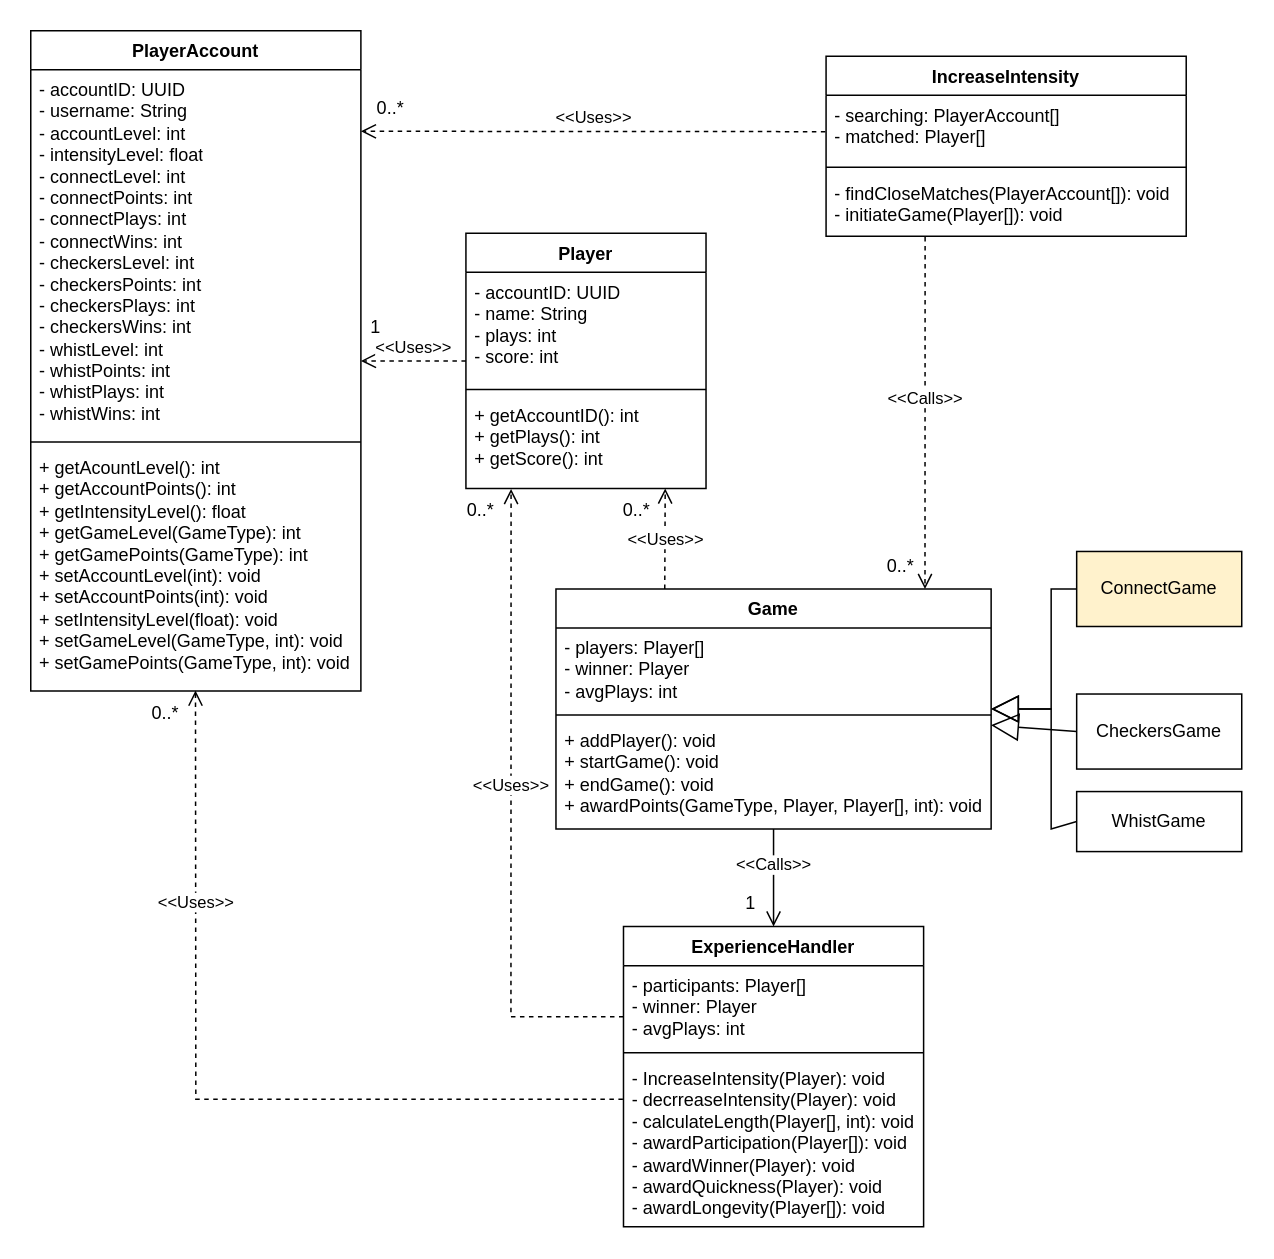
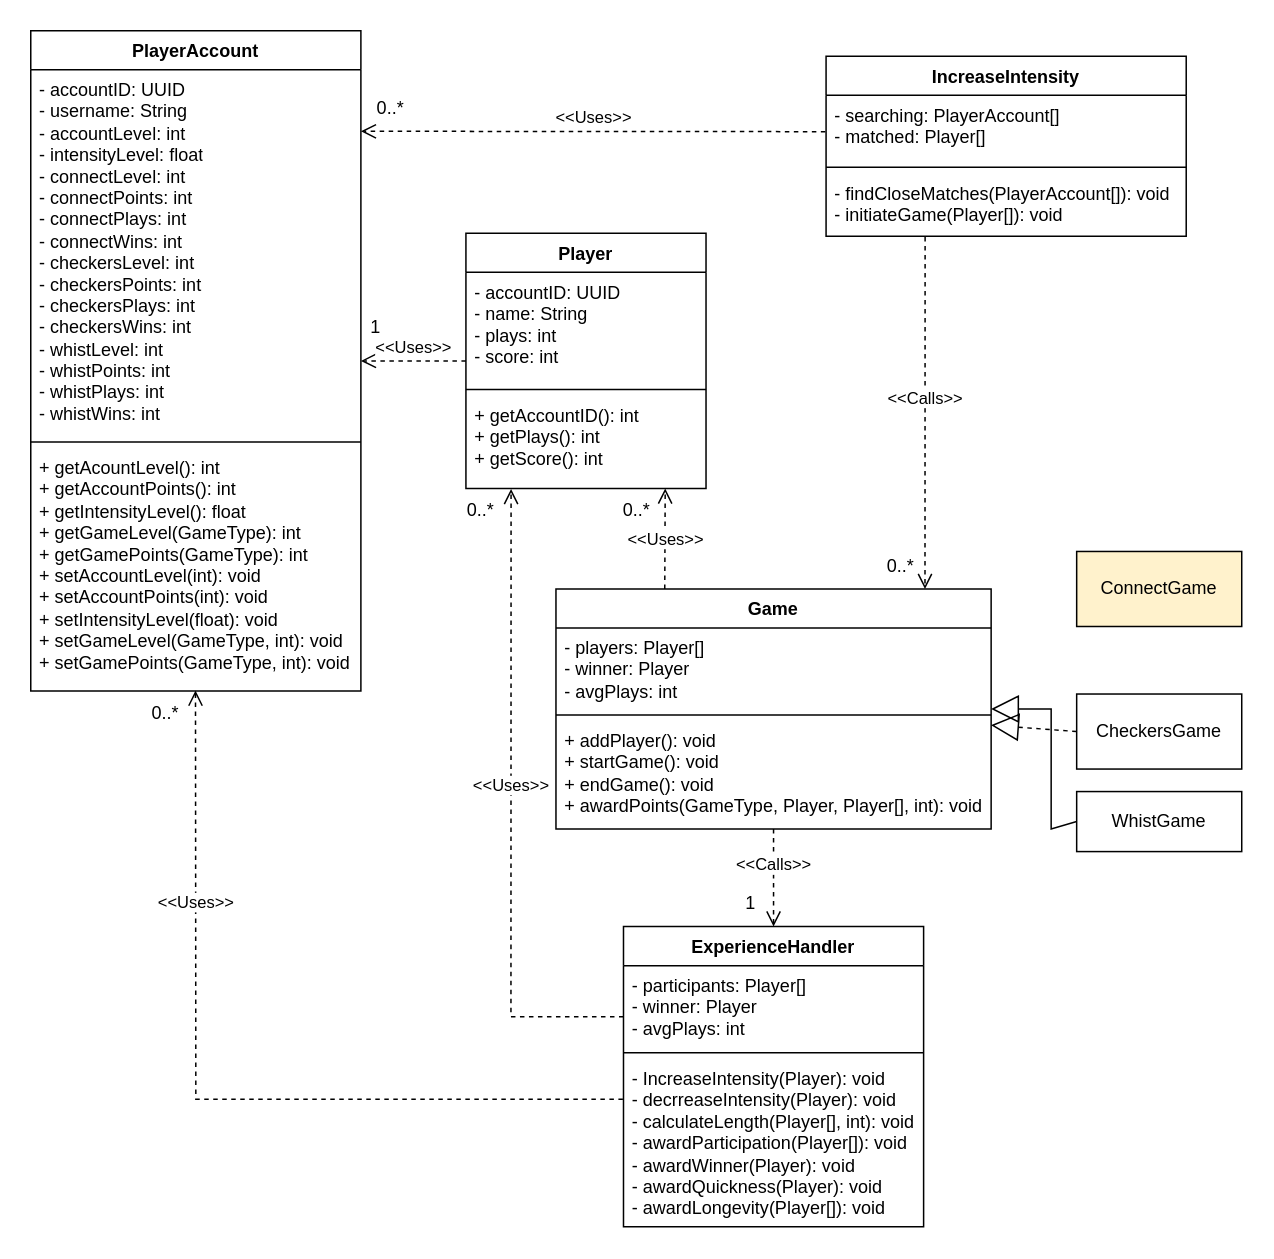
  <mxCell id="0" />
  <mxCell id="1" parent="0" />
  <mxCell id="2" value="Player" style="swimlane;fontStyle=1;align=center;verticalAlign=top;childLayout=stackLayout;horizontal=1;startSize=26;horizontalStack=0;resizeParent=1;resizeParentMax=0;resizeLast=0;collapsible=1;marginBottom=0;whiteSpace=wrap;html=1;" vertex="1" parent="1"><mxGeometry x="310" y="155" width="160" height="170" as="geometry" /></mxCell>
  <mxCell id="3" value="- accountID: UUID&lt;div&gt;- name: String&lt;/div&gt;&lt;div&gt;- plays: int&lt;/div&gt;&lt;div&gt;- score: int&lt;/div&gt;" style="text;strokeColor=none;fillColor=none;align=left;verticalAlign=top;spacingLeft=4;spacingRight=4;overflow=hidden;rotatable=0;points=[[0,0.5],[1,0.5]];portConstraint=eastwest;whiteSpace=wrap;html=1;" vertex="1" parent="2"><mxGeometry y="26" width="160" height="74" as="geometry" /></mxCell>
  <mxCell id="4" value="" style="line;strokeWidth=1;fillColor=none;align=left;verticalAlign=middle;spacingTop=-1;spacingLeft=3;spacingRight=3;rotatable=0;labelPosition=right;points=[];portConstraint=eastwest;strokeColor=inherit;" vertex="1" parent="2"><mxGeometry y="100" width="160" height="8" as="geometry" /></mxCell>
  <mxCell id="5" value="+ getAccountID(): int&lt;div&gt;&lt;span style=&quot;background-color: transparent; color: light-dark(rgb(0, 0, 0), rgb(255, 255, 255));&quot;&gt;+ getPlays(): int&lt;/span&gt;&lt;br&gt;&lt;/div&gt;&lt;div&gt;+ getScore(): int&lt;br&gt;&lt;/div&gt;" style="text;strokeColor=none;fillColor=none;align=left;verticalAlign=top;spacingLeft=4;spacingRight=4;overflow=hidden;rotatable=0;points=[[0,0.5],[1,0.5]];portConstraint=eastwest;whiteSpace=wrap;html=1;" vertex="1" parent="2"><mxGeometry y="108" width="160" height="62" as="geometry" /></mxCell>
  <mxCell id="6" value="Game" style="swimlane;fontStyle=1;align=center;verticalAlign=top;childLayout=stackLayout;horizontal=1;startSize=26;horizontalStack=0;resizeParent=1;resizeParentMax=0;resizeLast=0;collapsible=1;marginBottom=0;whiteSpace=wrap;html=1;" vertex="1" parent="1"><mxGeometry x="370" y="392" width="290" height="160" as="geometry" /></mxCell>
  <mxCell id="7" value="- players: Player[]&lt;div&gt;- winner: Player&lt;/div&gt;&lt;div&gt;- avgPlays: int&lt;/div&gt;" style="text;strokeColor=none;fillColor=none;align=left;verticalAlign=top;spacingLeft=4;spacingRight=4;overflow=hidden;rotatable=0;points=[[0,0.5],[1,0.5]];portConstraint=eastwest;whiteSpace=wrap;html=1;" vertex="1" parent="6"><mxGeometry y="26" width="290" height="54" as="geometry" /></mxCell>
  <mxCell id="8" value="" style="line;strokeWidth=1;fillColor=none;align=left;verticalAlign=middle;spacingTop=-1;spacingLeft=3;spacingRight=3;rotatable=0;labelPosition=right;points=[];portConstraint=eastwest;strokeColor=inherit;" vertex="1" parent="6"><mxGeometry y="80" width="290" height="8" as="geometry" /></mxCell>
  <mxCell id="9" value="&lt;div&gt;+ addPlayer(): void&lt;/div&gt;&lt;div&gt;+ startGame(): void&lt;/div&gt;&lt;div&gt;+ endGame(): void&lt;/div&gt;+ awardPoints(GameType, Player, Player[], int): void" style="text;strokeColor=none;fillColor=none;align=left;verticalAlign=top;spacingLeft=4;spacingRight=4;overflow=hidden;rotatable=0;points=[[0,0.5],[1,0.5]];portConstraint=eastwest;whiteSpace=wrap;html=1;" vertex="1" parent="6"><mxGeometry y="88" width="290" height="72" as="geometry" /></mxCell>
  <mxCell id="10" value="&amp;lt;&amp;lt;Uses&amp;gt;&amp;gt;" style="html=1;verticalAlign=bottom;endArrow=open;dashed=1;endSize=8;curved=0;rounded=0;exitX=0.25;exitY=0;exitDx=0;exitDy=0;entryX=0.83;entryY=1;entryDx=0;entryDy=0;entryPerimeter=0;" edge="1" parent="1" source="6" target="5"><mxGeometry x="-0.296" relative="1" as="geometry"><mxPoint x="390" y="434" as="sourcePoint" /><mxPoint x="443" y="327" as="targetPoint" /><mxPoint as="offset" /></mxGeometry></mxCell>
  <mxCell id="11" value="ExperienceHandler" style="swimlane;fontStyle=1;align=center;verticalAlign=top;childLayout=stackLayout;horizontal=1;startSize=26;horizontalStack=0;resizeParent=1;resizeParentMax=0;resizeLast=0;collapsible=1;marginBottom=0;whiteSpace=wrap;html=1;" vertex="1" parent="1"><mxGeometry x="415" y="617" width="200" height="200" as="geometry" /></mxCell>
  <mxCell id="12" value="&lt;div&gt;- participants: Player[]&lt;/div&gt;- winner: Player&lt;div&gt;- avgPlays: int&lt;br&gt;&lt;div&gt;&lt;br&gt;&lt;/div&gt;&lt;/div&gt;" style="text;strokeColor=none;fillColor=none;align=left;verticalAlign=top;spacingLeft=4;spacingRight=4;overflow=hidden;rotatable=0;points=[[0,0.5],[1,0.5]];portConstraint=eastwest;whiteSpace=wrap;html=1;" vertex="1" parent="11"><mxGeometry y="26" width="200" height="54" as="geometry" /></mxCell>
  <mxCell id="13" value="" style="line;strokeWidth=1;fillColor=none;align=left;verticalAlign=middle;spacingTop=-1;spacingLeft=3;spacingRight=3;rotatable=0;labelPosition=right;points=[];portConstraint=eastwest;strokeColor=inherit;" vertex="1" parent="11"><mxGeometry y="80" width="200" height="8" as="geometry" /></mxCell>
  <mxCell id="14" value="&lt;div&gt;- IncreaseIntensity(Player): void&lt;/div&gt;&lt;div&gt;- decrreaseIntensity(Player): void&lt;/div&gt;&lt;div&gt;- calculateLength(Player[], int): void&lt;/div&gt;- awardParticipation(Player[]): void&lt;div&gt;- awardWinner(Player): void&lt;/div&gt;&lt;div&gt;- awardQuickness(Player): void&lt;/div&gt;&lt;div&gt;- awardLongevity(Player[]): void&lt;/div&gt;" style="text;strokeColor=none;fillColor=none;align=left;verticalAlign=top;spacingLeft=4;spacingRight=4;overflow=hidden;rotatable=0;points=[[0,0.5],[1,0.5]];portConstraint=eastwest;whiteSpace=wrap;html=1;" vertex="1" parent="11"><mxGeometry y="88" width="200" height="112" as="geometry" /></mxCell>
  <mxCell id="15" value="&amp;lt;&amp;lt;Uses&amp;gt;&amp;gt;" style="html=1;verticalAlign=bottom;endArrow=open;dashed=1;endSize=8;curved=0;rounded=0;entryX=0.188;entryY=1.005;entryDx=0;entryDy=0;entryPerimeter=0;exitX=0;exitY=0.63;exitDx=0;exitDy=0;exitPerimeter=0;" edge="1" parent="1" source="12" target="5"><mxGeometry x="0.032" relative="1" as="geometry"><mxPoint x="390" y="677" as="sourcePoint" /><mxPoint x="340" y="327" as="targetPoint" /><Array as="points"><mxPoint x="340" y="677" /></Array><mxPoint as="offset" /></mxGeometry></mxCell>
- <mxCell id="16" value="&amp;lt;&amp;lt;Calls&amp;gt;&amp;gt;" style="html=1;verticalAlign=bottom;endArrow=open;dashed=0;endSize=8;curved=0;rounded=0;" edge="1" parent="1" source="6" target="11"><mxGeometry relative="1" as="geometry"><mxPoint x="430" y="482" as="sourcePoint" /><mxPoint x="310" y="482" as="targetPoint" /></mxGeometry></mxCell>
+ <mxCell id="16" value="&amp;lt;&amp;lt;Calls&amp;gt;&amp;gt;" style="html=1;verticalAlign=bottom;endArrow=open;dashed=1;endSize=8;curved=0;rounded=0;" edge="1" parent="1" source="6" target="11"><mxGeometry relative="1" as="geometry"><mxPoint x="430" y="482" as="sourcePoint" /><mxPoint x="310" y="482" as="targetPoint" /></mxGeometry></mxCell>
  <mxCell id="17" value="WhistGame" style="html=1;whiteSpace=wrap;" vertex="1" parent="1"><mxGeometry x="717" y="527" width="110" height="40" as="geometry" /></mxCell>
  <mxCell id="18" value="CheckersGame" style="html=1;whiteSpace=wrap;" vertex="1" parent="1"><mxGeometry x="717" y="462" width="110" height="50" as="geometry" /></mxCell>
  <mxCell id="19" value="ConnectGame" style="html=1;whiteSpace=wrap;fillColor=#fff2cc;" vertex="1" parent="1"><mxGeometry x="717" y="367" width="110" height="50" as="geometry" /></mxCell>
- <mxCell id="20" value="" style="endArrow=block;endSize=16;endFill=0;html=1;rounded=0;exitX=0;exitY=0.5;exitDx=0;exitDy=0;" edge="1" parent="1" source="18" target="6"><mxGeometry x="0.314" y="15" width="160" relative="1" as="geometry"><mxPoint x="620" y="497" as="sourcePoint" /><mxPoint x="780" y="497" as="targetPoint" /><mxPoint as="offset" /></mxGeometry></mxCell>
- <mxCell id="21" value="" style="endArrow=block;endSize=16;endFill=0;html=1;rounded=0;exitX=0;exitY=0.5;exitDx=0;exitDy=0;" edge="1" parent="1" source="19" target="6"><mxGeometry x="0.455" y="-25" width="160" relative="1" as="geometry"><mxPoint x="700" y="482" as="sourcePoint" /><mxPoint x="590" y="482" as="targetPoint" /><mxPoint as="offset" /><Array as="points"><mxPoint x="700" y="392" /><mxPoint x="700" y="472" /></Array></mxGeometry></mxCell>
+ <mxCell id="20" value="" style="endArrow=block;endSize=16;endFill=0;html=1;rounded=0;exitX=0;exitY=0.5;exitDx=0;exitDy=0;dashed=1;" edge="1" parent="1" source="18" target="6"><mxGeometry x="0.314" y="15" width="160" relative="1" as="geometry"><mxPoint x="620" y="497" as="sourcePoint" /><mxPoint x="780" y="497" as="targetPoint" /><mxPoint as="offset" /></mxGeometry></mxCell>
  <mxCell id="22" value="" style="endArrow=block;endSize=16;endFill=0;html=1;rounded=0;exitX=0;exitY=0.5;exitDx=0;exitDy=0;" edge="1" parent="1" source="17" target="6"><mxGeometry x="0.455" y="-25" width="160" relative="1" as="geometry"><mxPoint x="690" y="584" as="sourcePoint" /><mxPoint x="590" y="482" as="targetPoint" /><mxPoint as="offset" /><Array as="points"><mxPoint x="700" y="552" /><mxPoint x="700" y="472" /></Array></mxGeometry></mxCell>
  <mxCell id="23" value="IncreaseIntensity" style="swimlane;fontStyle=1;align=center;verticalAlign=top;childLayout=stackLayout;horizontal=1;startSize=26;horizontalStack=0;resizeParent=1;resizeParentMax=0;resizeLast=0;collapsible=1;marginBottom=0;whiteSpace=wrap;html=1;" vertex="1" parent="1"><mxGeometry x="550" y="37" width="240" height="120" as="geometry" /></mxCell>
  <mxCell id="24" value="&lt;div&gt;- searching: PlayerAccount[]&lt;/div&gt;&lt;div&gt;- matched: Player[]&lt;/div&gt;" style="text;strokeColor=none;fillColor=none;align=left;verticalAlign=top;spacingLeft=4;spacingRight=4;overflow=hidden;rotatable=0;points=[[0,0.5],[1,0.5]];portConstraint=eastwest;whiteSpace=wrap;html=1;" vertex="1" parent="23"><mxGeometry y="26" width="240" height="44" as="geometry" /></mxCell>
  <mxCell id="25" value="" style="line;strokeWidth=1;fillColor=none;align=left;verticalAlign=middle;spacingTop=-1;spacingLeft=3;spacingRight=3;rotatable=0;labelPosition=right;points=[];portConstraint=eastwest;strokeColor=inherit;" vertex="1" parent="23"><mxGeometry y="70" width="240" height="8" as="geometry" /></mxCell>
  <mxCell id="26" value="- findCloseMatches(PlayerAccount[]): void&lt;div&gt;- initiateGame(Player[]): void&lt;/div&gt;" style="text;strokeColor=none;fillColor=none;align=left;verticalAlign=top;spacingLeft=4;spacingRight=4;overflow=hidden;rotatable=0;points=[[0,0.5],[1,0.5]];portConstraint=eastwest;whiteSpace=wrap;html=1;" vertex="1" parent="23"><mxGeometry y="78" width="240" height="42" as="geometry" /></mxCell>
  <mxCell id="27" value="PlayerAccount" style="swimlane;fontStyle=1;align=center;verticalAlign=top;childLayout=stackLayout;horizontal=1;startSize=26;horizontalStack=0;resizeParent=1;resizeParentMax=0;resizeLast=0;collapsible=1;marginBottom=0;whiteSpace=wrap;html=1;" vertex="1" parent="1"><mxGeometry x="20" y="20" width="220" height="440" as="geometry" /></mxCell>
  <mxCell id="28" value="- accountID: UUID&lt;div&gt;- username: String&lt;/div&gt;&lt;div&gt;- accountLevel: int&lt;/div&gt;&lt;div&gt;- intensityLevel: float&lt;/div&gt;&lt;div&gt;- connectLevel: int&lt;/div&gt;&lt;div&gt;- connectPoints: int&lt;/div&gt;&lt;div&gt;- connectPlays: int&lt;/div&gt;&lt;div&gt;- connectWins: int&lt;/div&gt;&lt;div&gt;- checkersLevel: int&lt;/div&gt;&lt;div&gt;- checkersPoints: int&lt;/div&gt;&lt;div&gt;- checkersPlays: int&lt;/div&gt;&lt;div&gt;- checkersWins: int&lt;/div&gt;&lt;div&gt;- whistLevel: int&lt;/div&gt;&lt;div&gt;- whistPoints: int&lt;/div&gt;&lt;div&gt;- whistPlays: int&lt;/div&gt;&lt;div&gt;- whistWins: int&lt;/div&gt;&lt;div&gt;&lt;br&gt;&lt;/div&gt;&lt;div&gt;&lt;br&gt;&lt;/div&gt;" style="text;strokeColor=none;fillColor=none;align=left;verticalAlign=top;spacingLeft=4;spacingRight=4;overflow=hidden;rotatable=0;points=[[0,0.5],[1,0.5]];portConstraint=eastwest;whiteSpace=wrap;html=1;" vertex="1" parent="27"><mxGeometry y="26" width="220" height="244" as="geometry" /></mxCell>
  <mxCell id="29" value="" style="line;strokeWidth=1;fillColor=none;align=left;verticalAlign=middle;spacingTop=-1;spacingLeft=3;spacingRight=3;rotatable=0;labelPosition=right;points=[];portConstraint=eastwest;strokeColor=inherit;" vertex="1" parent="27"><mxGeometry y="270" width="220" height="8" as="geometry" /></mxCell>
  <mxCell id="30" value="+ getAcountLevel(): int&lt;div&gt;+ getAccountPoints(): int&lt;/div&gt;&lt;div&gt;+ getIntensityLevel(): float&lt;br&gt;&lt;div&gt;+ getGameLevel(GameType): int&lt;/div&gt;&lt;div&gt;+ getGamePoints(GameType): int&lt;/div&gt;&lt;div&gt;+ setAccountLevel(int): void&lt;/div&gt;&lt;div&gt;+ setAccountPoints(int): void&lt;/div&gt;&lt;div&gt;+ setIntensityLevel(float): void&lt;/div&gt;&lt;div&gt;+ setGameLevel(GameType, int): void&lt;/div&gt;&lt;div&gt;+ setGamePoints(GameType, int): void&lt;/div&gt;&lt;/div&gt;" style="text;strokeColor=none;fillColor=none;align=left;verticalAlign=top;spacingLeft=4;spacingRight=4;overflow=hidden;rotatable=0;points=[[0,0.5],[1,0.5]];portConstraint=eastwest;whiteSpace=wrap;html=1;" vertex="1" parent="27"><mxGeometry y="278" width="220" height="162" as="geometry" /></mxCell>
  <mxCell id="31" value="&amp;lt;&amp;lt;Uses&amp;gt;&amp;gt;" style="html=1;verticalAlign=bottom;endArrow=open;dashed=1;endSize=8;curved=0;rounded=0;exitX=-0.002;exitY=0.551;exitDx=0;exitDy=0;exitPerimeter=0;entryX=1;entryY=0.168;entryDx=0;entryDy=0;entryPerimeter=0;" edge="1" parent="1" source="24" target="28"><mxGeometry relative="1" as="geometry"><mxPoint x="540" y="87" as="sourcePoint" /><mxPoint x="280" y="87" as="targetPoint" /></mxGeometry></mxCell>
  <mxCell id="32" value="&amp;lt;&amp;lt;Calls&amp;gt;&amp;gt;" style="html=1;verticalAlign=bottom;endArrow=open;dashed=1;endSize=8;curved=0;rounded=0;entryX=0.848;entryY=0;entryDx=0;entryDy=0;entryPerimeter=0;exitX=0.275;exitY=1.01;exitDx=0;exitDy=0;exitPerimeter=0;" edge="1" parent="1" source="26" target="6"><mxGeometry relative="1" as="geometry"><mxPoint x="616" y="164" as="sourcePoint" /><mxPoint x="580" y="377" as="targetPoint" /></mxGeometry></mxCell>
  <mxCell id="33" value="&amp;lt;&amp;lt;Uses&amp;gt;&amp;gt;" style="html=1;verticalAlign=bottom;endArrow=open;dashed=1;endSize=8;curved=0;rounded=0;" edge="1" parent="1" source="2" target="27"><mxGeometry relative="1" as="geometry"><mxPoint x="560" y="97" as="sourcePoint" /><mxPoint x="280" y="226" as="targetPoint" /></mxGeometry></mxCell>
  <mxCell id="34" value="&amp;lt;&amp;lt;Uses&amp;gt;&amp;gt;" style="html=1;verticalAlign=bottom;endArrow=open;dashed=1;endSize=8;curved=0;rounded=0;exitX=-0.002;exitY=0.241;exitDx=0;exitDy=0;exitPerimeter=0;entryX=0.499;entryY=0.998;entryDx=0;entryDy=0;entryPerimeter=0;" edge="1" parent="1" source="14" target="30"><mxGeometry x="0.461" relative="1" as="geometry"><mxPoint x="390" y="727" as="sourcePoint" /><mxPoint x="130" y="477" as="targetPoint" /><Array as="points"><mxPoint x="130" y="732" /></Array><mxPoint as="offset" /></mxGeometry></mxCell>
  <mxCell id="35" value="0..*" style="text;html=1;align=center;verticalAlign=middle;whiteSpace=wrap;rounded=0;" vertex="1" parent="1"><mxGeometry x="570" y="362" width="60" height="30" as="geometry" /></mxCell>
  <mxCell id="36" value="0..*" style="text;html=1;align=center;verticalAlign=middle;whiteSpace=wrap;rounded=0;" vertex="1" parent="1"><mxGeometry x="394" y="325" width="60" height="30" as="geometry" /></mxCell>
  <mxCell id="37" value="0..*" style="text;html=1;align=center;verticalAlign=middle;whiteSpace=wrap;rounded=0;" vertex="1" parent="1"><mxGeometry x="290" y="325" width="60" height="30" as="geometry" /></mxCell>
  <mxCell id="38" value="0..*" style="text;html=1;align=center;verticalAlign=middle;whiteSpace=wrap;rounded=0;" vertex="1" parent="1"><mxGeometry x="230" y="57" width="60" height="30" as="geometry" /></mxCell>
  <mxCell id="39" value="0..*" style="text;html=1;align=center;verticalAlign=middle;whiteSpace=wrap;rounded=0;" vertex="1" parent="1"><mxGeometry x="80" y="460" width="60" height="30" as="geometry" /></mxCell>
  <mxCell id="40" value="1" style="text;html=1;align=center;verticalAlign=middle;whiteSpace=wrap;rounded=0;" vertex="1" parent="1"><mxGeometry x="470" y="587" width="60" height="30" as="geometry" /></mxCell>
  <mxCell id="41" value="1" style="text;html=1;align=center;verticalAlign=middle;whiteSpace=wrap;rounded=0;" vertex="1" parent="1"><mxGeometry x="220" y="203" width="60" height="30" as="geometry" /></mxCell>
